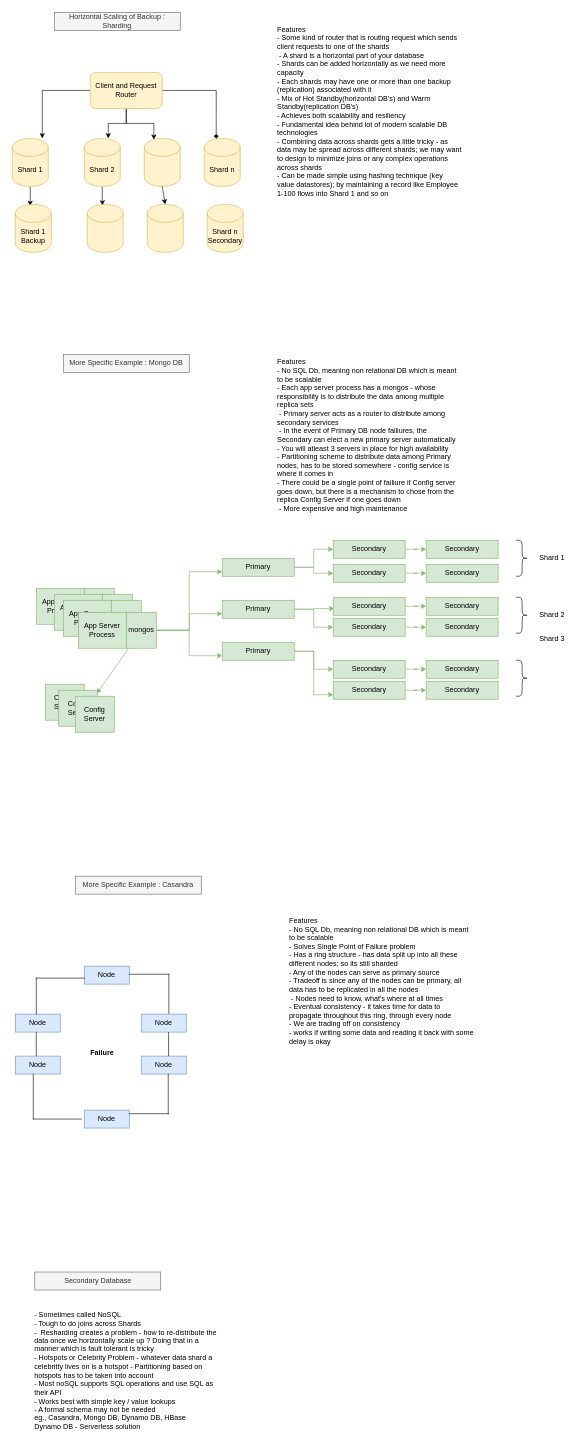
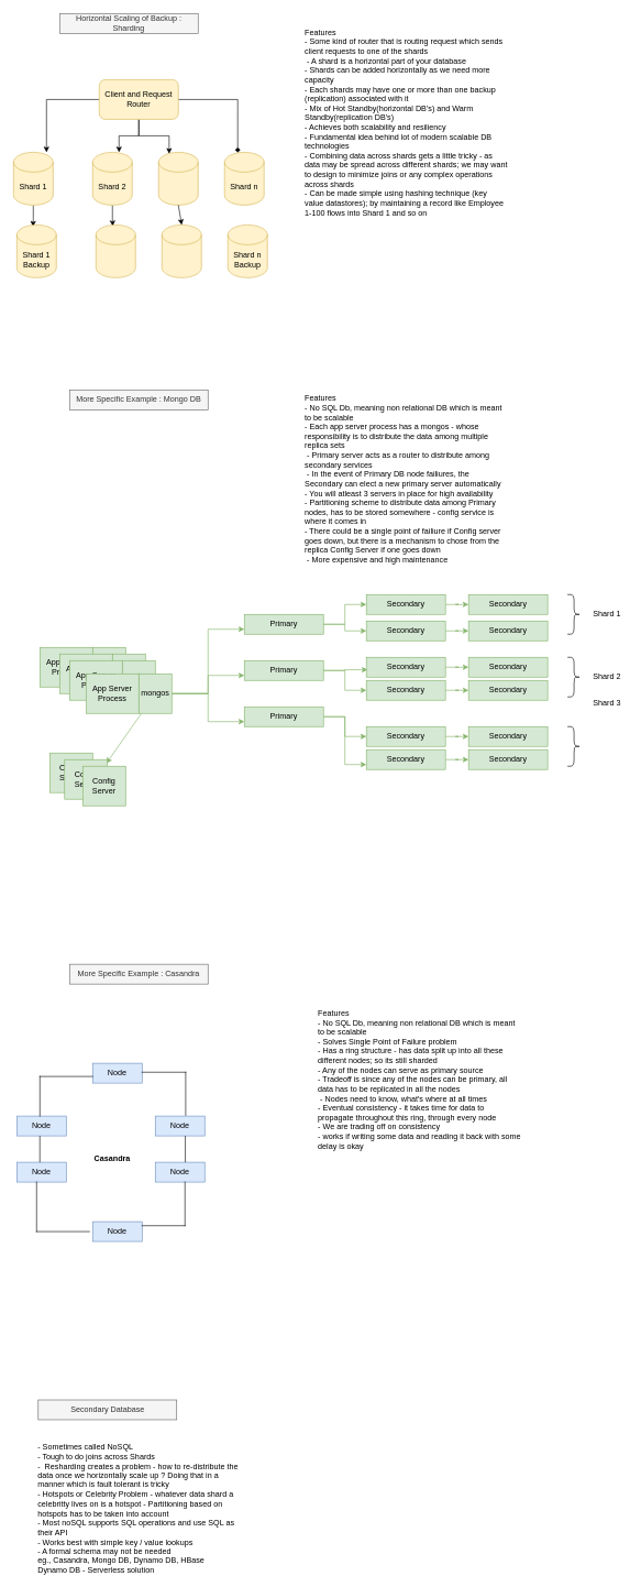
  <mxCell id="0" />
  <mxCell id="1" parent="0" />
  <mxCell id="2" value="Horizontal Scaling of Backup : Sharding" style="text;strokeColor=#666666;align=center;fillColor=#f5f5f5;html=1;verticalAlign=middle;whiteSpace=wrap;rounded=0;fontColor=#333333;" vertex="1" parent="1"><mxGeometry x="90" y="20" width="210" height="30" as="geometry" /></mxCell>
  <mxCell id="3" value="Features&lt;br&gt;- Some kind of router that is routing request which sends client requests to one of the shards&lt;br&gt;&amp;nbsp;- A shard is a horizontal part of your database&lt;br&gt;- Shards can be added horizontally as we need more capacity&lt;br&gt;- Each shards may have one or more than one backup (replication) associated with it&lt;br&gt;- Mix of Hot Standby(horizontal DB's) and Warm Standby(replication DB's)&lt;br&gt;- Achieves both scalability and resiliency&lt;br&gt;- Fundamental idea behind lot of modern scalable DB technologies&lt;br&gt;- Combining data across shards gets a little tricky - as data may be spread across different shards; we may want to design to minimize joins or any complex operations across shards&lt;span style=&quot;white-space: pre;&quot;&gt;&#09;&lt;/span&gt;&lt;br&gt;- Can be made simple using hashing technique (key value datastores); by maintaining a record like Employee 1-100 flows into Shard 1 and so on" style="text;strokeColor=none;align=left;fillColor=none;html=1;verticalAlign=middle;whiteSpace=wrap;rounded=0;" vertex="1" parent="1"><mxGeometry x="460" y="170" width="310" height="30" as="geometry" /></mxCell>
  <mxCell id="4" style="edgeStyle=orthogonalEdgeStyle;rounded=0;orthogonalLoop=1;jettySize=auto;html=1;entryX=0.833;entryY=0;entryDx=0;entryDy=0;entryPerimeter=0;" edge="1" parent="1" source="8" target="10"><mxGeometry relative="1" as="geometry" /></mxCell>
  <mxCell id="5" style="edgeStyle=orthogonalEdgeStyle;rounded=0;orthogonalLoop=1;jettySize=auto;html=1;entryX=0.667;entryY=0;entryDx=0;entryDy=0;entryPerimeter=0;" edge="1" parent="1" source="8" target="12"><mxGeometry relative="1" as="geometry" /></mxCell>
  <mxCell id="6" style="edgeStyle=orthogonalEdgeStyle;rounded=0;orthogonalLoop=1;jettySize=auto;html=1;entryX=0.267;entryY=0.028;entryDx=0;entryDy=0;entryPerimeter=0;" edge="1" parent="1" source="8" target="13"><mxGeometry relative="1" as="geometry" /></mxCell>
  <mxCell id="7" style="edgeStyle=orthogonalEdgeStyle;rounded=0;orthogonalLoop=1;jettySize=auto;html=1;entryX=0.333;entryY=0.008;entryDx=0;entryDy=0;entryPerimeter=0;endArrow=diamond;" edge="1" parent="1" source="8" target="14"><mxGeometry relative="1" as="geometry" /></mxCell>
  <mxCell id="8" value="Client and Request Router" style="whiteSpace=wrap;html=1;fillColor=#fff2cc;strokeColor=#d6b656;rounded=1;" vertex="1" parent="1"><mxGeometry x="150" y="120" width="120" height="60" as="geometry" /></mxCell>
  <mxCell id="9" style="edgeStyle=orthogonalEdgeStyle;rounded=0;orthogonalLoop=1;jettySize=auto;html=1;entryX=0.41;entryY=0.033;entryDx=0;entryDy=0;entryPerimeter=0;" edge="1" parent="1" source="10" target="15"><mxGeometry relative="1" as="geometry" /></mxCell>
  <mxCell id="10" value="Shard 1" style="shape=cylinder3;whiteSpace=wrap;html=1;boundedLbl=1;backgroundOutline=1;size=15;fillColor=#fff2cc;strokeColor=#d6b656;" vertex="1" parent="1"><mxGeometry x="20" y="230" width="60" height="80" as="geometry" /></mxCell>
  <mxCell id="11" style="edgeStyle=orthogonalEdgeStyle;rounded=0;orthogonalLoop=1;jettySize=auto;html=1;entryX=0.423;entryY=0.023;entryDx=0;entryDy=0;entryPerimeter=0;" edge="1" parent="1" source="12" target="16"><mxGeometry relative="1" as="geometry" /></mxCell>
  <mxCell id="12" value="Shard 2" style="shape=cylinder3;whiteSpace=wrap;html=1;boundedLbl=1;backgroundOutline=1;size=15;fillColor=#fff2cc;strokeColor=#d6b656;" vertex="1" parent="1"><mxGeometry x="140" y="230" width="60" height="80" as="geometry" /></mxCell>
  <mxCell id="13" value="" style="shape=cylinder3;whiteSpace=wrap;html=1;boundedLbl=1;backgroundOutline=1;size=15;fillColor=#fff2cc;strokeColor=#d6b656;" vertex="1" parent="1"><mxGeometry x="240" y="230" width="60" height="80" as="geometry" /></mxCell>
  <mxCell id="14" value="Shard n" style="shape=cylinder3;whiteSpace=wrap;html=1;boundedLbl=1;backgroundOutline=1;size=15;fillColor=#fff2cc;strokeColor=#d6b656;" vertex="1" parent="1"><mxGeometry x="340" y="230" width="60" height="80" as="geometry" /></mxCell>
  <mxCell id="15" value="Shard 1 Backup" style="shape=cylinder3;whiteSpace=wrap;html=1;boundedLbl=1;backgroundOutline=1;size=15;fillColor=#fff2cc;strokeColor=#d6b656;" vertex="1" parent="1"><mxGeometry x="25" y="340" width="60" height="80" as="geometry" /></mxCell>
  <mxCell id="16" value="" style="shape=cylinder3;whiteSpace=wrap;html=1;boundedLbl=1;backgroundOutline=1;size=15;fillColor=#fff2cc;strokeColor=#d6b656;" vertex="1" parent="1"><mxGeometry x="145" y="340" width="60" height="80" as="geometry" /></mxCell>
  <mxCell id="17" value="" style="shape=cylinder3;whiteSpace=wrap;html=1;boundedLbl=1;backgroundOutline=1;size=15;fillColor=#fff2cc;strokeColor=#d6b656;" vertex="1" parent="1"><mxGeometry x="245" y="340" width="60" height="80" as="geometry" /></mxCell>
- <mxCell id="18" value="Shard n&lt;br&gt;Secondary" style="shape=cylinder3;whiteSpace=wrap;html=1;boundedLbl=1;backgroundOutline=1;size=15;fillColor=#fff2cc;strokeColor=#d6b656;" vertex="1" parent="1"><mxGeometry x="345" y="340" width="60" height="80" as="geometry" /></mxCell>
+ <mxCell id="18" value="Shard n&lt;br&gt;Backup" style="shape=cylinder3;whiteSpace=wrap;html=1;boundedLbl=1;backgroundOutline=1;size=15;fillColor=#fff2cc;strokeColor=#d6b656;" vertex="1" parent="1"><mxGeometry x="345" y="340" width="60" height="80" as="geometry" /></mxCell>
  <mxCell id="19" value="" style="endArrow=classic;html=1;rounded=0;entryX=0.5;entryY=0;entryDx=0;entryDy=0;entryPerimeter=0;exitX=0.5;exitY=1;exitDx=0;exitDy=0;exitPerimeter=0;" edge="1" parent="1" source="13" target="17"><mxGeometry width="50" height="50" relative="1" as="geometry"><mxPoint x="250" y="320" as="sourcePoint" /><mxPoint x="300" y="270" as="targetPoint" /></mxGeometry></mxCell>
  <mxCell id="20" value="More Specific Example : Mongo DB" style="text;strokeColor=#666666;align=center;fillColor=#f5f5f5;html=1;verticalAlign=middle;whiteSpace=wrap;rounded=0;fontColor=#333333;" vertex="1" parent="1"><mxGeometry x="105" y="590" width="210" height="30" as="geometry" /></mxCell>
  <mxCell id="21" value="Features&lt;br&gt;- No SQL Db, meaning non relational DB which is meant to be scalable&lt;br&gt;- Each app server process has a mongos - whose responsibility is to distribute the data among multiple replica sets&lt;br&gt;&amp;nbsp;- Primary server acts as a router to distribute among secondary services&lt;br&gt;&amp;nbsp;- In the event of Primary DB node failiures, the Secondary can elect a new primary server automatically&lt;br&gt;- You will atleast 3 servers in place for high availability&lt;br&gt;- Partitioning scheme to distribute data among Primary nodes, has to be stored somewhere - config service is where it comes in&lt;br&gt;- There could be a single point of failiure if Config server goes down, but there is a mechanism to chose from the replica Config Server if one goes down&lt;br&gt;&amp;nbsp;- More expensive and high maintenance" style="text;strokeColor=none;align=left;fillColor=none;html=1;verticalAlign=middle;whiteSpace=wrap;rounded=0;" vertex="1" parent="1"><mxGeometry x="460" y="710" width="310" height="30" as="geometry" /></mxCell>
  <mxCell id="22" value="App Server&lt;br&gt;Process" style="rounded=0;whiteSpace=wrap;html=1;fillColor=#d5e8d4;strokeColor=#82b366;" vertex="1" parent="1"><mxGeometry x="60" y="980" width="80" height="60" as="geometry" /></mxCell>
  <mxCell id="23" value="mongos" style="rounded=0;whiteSpace=wrap;html=1;fillColor=#d5e8d4;strokeColor=#82b366;" vertex="1" parent="1"><mxGeometry x="140" y="980" width="50" height="60" as="geometry" /></mxCell>
  <mxCell id="24" value="App Server&lt;br&gt;Process" style="rounded=0;whiteSpace=wrap;html=1;fillColor=#d5e8d4;strokeColor=#82b366;" vertex="1" parent="1"><mxGeometry x="90" y="990" width="80" height="60" as="geometry" /></mxCell>
  <mxCell id="25" value="mongos" style="rounded=0;whiteSpace=wrap;html=1;fillColor=#d5e8d4;strokeColor=#82b366;" vertex="1" parent="1"><mxGeometry x="170" y="990" width="50" height="60" as="geometry" /></mxCell>
  <mxCell id="26" value="App Server&lt;br&gt;Process" style="rounded=0;whiteSpace=wrap;html=1;fillColor=#d5e8d4;strokeColor=#82b366;" vertex="1" parent="1"><mxGeometry x="105" y="1000" width="80" height="60" as="geometry" /></mxCell>
  <mxCell id="27" value="mongos" style="rounded=0;whiteSpace=wrap;html=1;fillColor=#d5e8d4;strokeColor=#82b366;" vertex="1" parent="1"><mxGeometry x="185" y="1000" width="50" height="60" as="geometry" /></mxCell>
  <mxCell id="28" value="App Server&lt;br&gt;Process" style="rounded=0;whiteSpace=wrap;html=1;fillColor=#d5e8d4;strokeColor=#82b366;" vertex="1" parent="1"><mxGeometry x="130" y="1020" width="80" height="60" as="geometry" /></mxCell>
  <mxCell id="29" style="edgeStyle=orthogonalEdgeStyle;rounded=0;orthogonalLoop=1;jettySize=auto;html=1;exitX=1;exitY=0.5;exitDx=0;exitDy=0;entryX=0;entryY=0.75;entryDx=0;entryDy=0;fillColor=#d5e8d4;strokeColor=#82b366;" edge="1" parent="1" source="33" target="36"><mxGeometry relative="1" as="geometry" /></mxCell>
  <mxCell id="30" style="edgeStyle=orthogonalEdgeStyle;rounded=0;orthogonalLoop=1;jettySize=auto;html=1;entryX=0;entryY=0.75;entryDx=0;entryDy=0;fillColor=#d5e8d4;strokeColor=#82b366;" edge="1" parent="1" source="33" target="39"><mxGeometry relative="1" as="geometry" /></mxCell>
  <mxCell id="31" style="edgeStyle=orthogonalEdgeStyle;rounded=0;orthogonalLoop=1;jettySize=auto;html=1;entryX=0;entryY=0.75;entryDx=0;entryDy=0;fillColor=#d5e8d4;strokeColor=#82b366;" edge="1" parent="1" source="33" target="42"><mxGeometry relative="1" as="geometry" /></mxCell>
  <mxCell id="32" style="rounded=0;orthogonalLoop=1;jettySize=auto;html=1;entryX=0.975;entryY=0.093;entryDx=0;entryDy=0;entryPerimeter=0;fillColor=#d5e8d4;strokeColor=#82b366;" edge="1" parent="1" source="33" target="62"><mxGeometry relative="1" as="geometry" /></mxCell>
  <mxCell id="33" value="mongos" style="rounded=0;whiteSpace=wrap;html=1;fillColor=#d5e8d4;strokeColor=#82b366;" vertex="1" parent="1"><mxGeometry x="210" y="1020" width="50" height="60" as="geometry" /></mxCell>
  <mxCell id="34" style="edgeStyle=orthogonalEdgeStyle;rounded=0;orthogonalLoop=1;jettySize=auto;html=1;exitX=1;exitY=0.5;exitDx=0;exitDy=0;entryX=0;entryY=0.5;entryDx=0;entryDy=0;fillColor=#d5e8d4;strokeColor=#82b366;" edge="1" parent="1" source="36" target="44"><mxGeometry relative="1" as="geometry" /></mxCell>
  <mxCell id="35" style="edgeStyle=orthogonalEdgeStyle;rounded=0;orthogonalLoop=1;jettySize=auto;html=1;entryX=0;entryY=0.5;entryDx=0;entryDy=0;fillColor=#d5e8d4;strokeColor=#82b366;" edge="1" parent="1" source="36" target="50"><mxGeometry relative="1" as="geometry" /></mxCell>
  <mxCell id="36" value="Primary" style="rounded=0;whiteSpace=wrap;html=1;fillColor=#d5e8d4;strokeColor=#82b366;" vertex="1" parent="1"><mxGeometry x="370" y="930" width="120" height="30" as="geometry" /></mxCell>
  <mxCell id="37" style="edgeStyle=orthogonalEdgeStyle;rounded=0;orthogonalLoop=1;jettySize=auto;html=1;entryX=0.015;entryY=0.629;entryDx=0;entryDy=0;entryPerimeter=0;fillColor=#d5e8d4;strokeColor=#82b366;" edge="1" parent="1" source="39" target="46"><mxGeometry relative="1" as="geometry" /></mxCell>
  <mxCell id="38" style="edgeStyle=orthogonalEdgeStyle;rounded=0;orthogonalLoop=1;jettySize=auto;html=1;fillColor=#d5e8d4;strokeColor=#82b366;" edge="1" parent="1" source="39" target="52"><mxGeometry relative="1" as="geometry" /></mxCell>
  <mxCell id="39" value="Primary" style="rounded=0;whiteSpace=wrap;html=1;fillColor=#d5e8d4;strokeColor=#82b366;" vertex="1" parent="1"><mxGeometry x="370" y="1000" width="120" height="30" as="geometry" /></mxCell>
  <mxCell id="40" style="edgeStyle=orthogonalEdgeStyle;rounded=0;orthogonalLoop=1;jettySize=auto;html=1;fillColor=#d5e8d4;strokeColor=#82b366;" edge="1" parent="1" source="42" target="48"><mxGeometry relative="1" as="geometry" /></mxCell>
  <mxCell id="41" style="edgeStyle=orthogonalEdgeStyle;rounded=0;orthogonalLoop=1;jettySize=auto;html=1;entryX=0;entryY=0.75;entryDx=0;entryDy=0;fillColor=#d5e8d4;strokeColor=#82b366;" edge="1" parent="1" source="42" target="54"><mxGeometry relative="1" as="geometry" /></mxCell>
  <mxCell id="42" value="Primary" style="rounded=0;whiteSpace=wrap;html=1;fillColor=#d5e8d4;strokeColor=#82b366;" vertex="1" parent="1"><mxGeometry x="370" y="1070" width="120" height="30" as="geometry" /></mxCell>
  <mxCell id="43" style="edgeStyle=orthogonalEdgeStyle;rounded=0;orthogonalLoop=1;jettySize=auto;html=1;entryX=0;entryY=0.5;entryDx=0;entryDy=0;fillColor=#d5e8d4;strokeColor=#82b366;" edge="1" parent="1" source="44" target="55"><mxGeometry relative="1" as="geometry" /></mxCell>
  <mxCell id="44" value="Secondary" style="rounded=0;whiteSpace=wrap;html=1;fillColor=#d5e8d4;strokeColor=#82b366;" vertex="1" parent="1"><mxGeometry x="555" y="900" width="120" height="30" as="geometry" /></mxCell>
  <mxCell id="45" style="edgeStyle=orthogonalEdgeStyle;rounded=0;orthogonalLoop=1;jettySize=auto;html=1;entryX=0;entryY=0.5;entryDx=0;entryDy=0;fillColor=#d5e8d4;strokeColor=#82b366;" edge="1" parent="1" source="46" target="56"><mxGeometry relative="1" as="geometry" /></mxCell>
  <mxCell id="46" value="Secondary" style="rounded=0;whiteSpace=wrap;html=1;fillColor=#d5e8d4;strokeColor=#82b366;" vertex="1" parent="1"><mxGeometry x="555" y="995" width="120" height="30" as="geometry" /></mxCell>
  <mxCell id="47" style="edgeStyle=orthogonalEdgeStyle;rounded=0;orthogonalLoop=1;jettySize=auto;html=1;entryX=0;entryY=0.5;entryDx=0;entryDy=0;fillColor=#d5e8d4;strokeColor=#82b366;" edge="1" parent="1" source="48" target="57"><mxGeometry relative="1" as="geometry" /></mxCell>
  <mxCell id="48" value="Secondary" style="rounded=0;whiteSpace=wrap;html=1;fillColor=#d5e8d4;strokeColor=#82b366;" vertex="1" parent="1"><mxGeometry x="555" y="1100" width="120" height="30" as="geometry" /></mxCell>
  <mxCell id="49" style="edgeStyle=orthogonalEdgeStyle;rounded=0;orthogonalLoop=1;jettySize=auto;html=1;entryX=0;entryY=0.5;entryDx=0;entryDy=0;fillColor=#d5e8d4;strokeColor=#82b366;" edge="1" parent="1" source="50" target="58"><mxGeometry relative="1" as="geometry" /></mxCell>
  <mxCell id="50" value="Secondary" style="rounded=0;whiteSpace=wrap;html=1;fillColor=#d5e8d4;strokeColor=#82b366;" vertex="1" parent="1"><mxGeometry x="555" y="940" width="120" height="30" as="geometry" /></mxCell>
  <mxCell id="51" style="edgeStyle=orthogonalEdgeStyle;rounded=0;orthogonalLoop=1;jettySize=auto;html=1;entryX=0;entryY=0.5;entryDx=0;entryDy=0;fillColor=#d5e8d4;strokeColor=#82b366;" edge="1" parent="1" source="52" target="59"><mxGeometry relative="1" as="geometry" /></mxCell>
  <mxCell id="52" value="Secondary" style="rounded=0;whiteSpace=wrap;html=1;fillColor=#d5e8d4;strokeColor=#82b366;" vertex="1" parent="1"><mxGeometry x="555" y="1030" width="120" height="30" as="geometry" /></mxCell>
  <mxCell id="53" style="edgeStyle=orthogonalEdgeStyle;rounded=0;orthogonalLoop=1;jettySize=auto;html=1;entryX=0;entryY=0.5;entryDx=0;entryDy=0;fillColor=#d5e8d4;strokeColor=#82b366;" edge="1" parent="1" source="54" target="60"><mxGeometry relative="1" as="geometry" /></mxCell>
  <mxCell id="54" value="Secondary" style="rounded=0;whiteSpace=wrap;html=1;fillColor=#d5e8d4;strokeColor=#82b366;" vertex="1" parent="1"><mxGeometry x="555" y="1135" width="120" height="30" as="geometry" /></mxCell>
  <mxCell id="55" value="Secondary" style="rounded=0;whiteSpace=wrap;html=1;fillColor=#d5e8d4;strokeColor=#82b366;" vertex="1" parent="1"><mxGeometry x="710" y="900" width="120" height="30" as="geometry" /></mxCell>
  <mxCell id="56" value="Secondary" style="rounded=0;whiteSpace=wrap;html=1;fillColor=#d5e8d4;strokeColor=#82b366;" vertex="1" parent="1"><mxGeometry x="710" y="995" width="120" height="30" as="geometry" /></mxCell>
  <mxCell id="57" value="Secondary" style="rounded=0;whiteSpace=wrap;html=1;fillColor=#d5e8d4;strokeColor=#82b366;" vertex="1" parent="1"><mxGeometry x="710" y="1100" width="120" height="30" as="geometry" /></mxCell>
  <mxCell id="58" value="Secondary" style="rounded=0;whiteSpace=wrap;html=1;fillColor=#d5e8d4;strokeColor=#82b366;" vertex="1" parent="1"><mxGeometry x="710" y="940" width="120" height="30" as="geometry" /></mxCell>
  <mxCell id="59" value="Secondary" style="rounded=0;whiteSpace=wrap;html=1;fillColor=#d5e8d4;strokeColor=#82b366;" vertex="1" parent="1"><mxGeometry x="710" y="1030" width="120" height="30" as="geometry" /></mxCell>
  <mxCell id="60" value="Secondary" style="rounded=0;whiteSpace=wrap;html=1;fillColor=#d5e8d4;strokeColor=#82b366;" vertex="1" parent="1"><mxGeometry x="710" y="1135" width="120" height="30" as="geometry" /></mxCell>
  <mxCell id="61" value="Config Server" style="rounded=0;whiteSpace=wrap;html=1;fillColor=#d5e8d4;strokeColor=#82b366;" vertex="1" parent="1"><mxGeometry x="75" y="1140" width="65" height="60" as="geometry" /></mxCell>
  <mxCell id="62" value="Config Server" style="rounded=0;whiteSpace=wrap;html=1;fillColor=#d5e8d4;strokeColor=#82b366;" vertex="1" parent="1"><mxGeometry x="97.5" y="1150" width="65" height="60" as="geometry" /></mxCell>
  <mxCell id="63" value="Config Server" style="rounded=0;whiteSpace=wrap;html=1;fillColor=#d5e8d4;strokeColor=#82b366;" vertex="1" parent="1"><mxGeometry x="125" y="1160" width="65" height="60" as="geometry" /></mxCell>
  <mxCell id="64" value="" style="shape=curlyBracket;whiteSpace=wrap;html=1;rounded=1;flipH=1;labelPosition=right;verticalLabelPosition=middle;align=left;verticalAlign=middle;" vertex="1" parent="1"><mxGeometry x="860" y="900" width="20" height="60" as="geometry" /></mxCell>
  <mxCell id="65" value="Shard 1" style="text;strokeColor=none;align=center;fillColor=none;html=1;verticalAlign=middle;whiteSpace=wrap;rounded=0;" vertex="1" parent="1"><mxGeometry x="890" y="915" width="60" height="30" as="geometry" /></mxCell>
  <mxCell id="66" value="" style="shape=curlyBracket;whiteSpace=wrap;html=1;rounded=1;flipH=1;labelPosition=right;verticalLabelPosition=middle;align=left;verticalAlign=middle;" vertex="1" parent="1"><mxGeometry x="860" y="995" width="20" height="60" as="geometry" /></mxCell>
  <mxCell id="67" value="Shard 2" style="text;strokeColor=none;align=center;fillColor=none;html=1;verticalAlign=middle;whiteSpace=wrap;rounded=0;" vertex="1" parent="1"><mxGeometry x="890" y="1010" width="60" height="30" as="geometry" /></mxCell>
  <mxCell id="68" value="" style="shape=curlyBracket;whiteSpace=wrap;html=1;rounded=1;flipH=1;labelPosition=right;verticalLabelPosition=middle;align=left;verticalAlign=middle;" vertex="1" parent="1"><mxGeometry x="860" y="1100" width="20" height="60" as="geometry" /></mxCell>
  <mxCell id="69" value="Shard 3" style="text;strokeColor=none;align=center;fillColor=none;html=1;verticalAlign=middle;whiteSpace=wrap;rounded=0;" vertex="1" parent="1"><mxGeometry x="890" y="1050" width="60" height="30" as="geometry" /></mxCell>
- <mxCell id="70" value="More Specific Example : Casandra" style="text;strokeColor=#666666;align=center;fillColor=#f5f5f5;html=1;verticalAlign=middle;whiteSpace=wrap;rounded=0;fontColor=#333333;" vertex="1" parent="1"><mxGeometry x="125" y="1460" width="210" height="30" as="geometry" /></mxCell>
+ <mxCell id="70" value="More Specific Example : Casandra" style="text;strokeColor=#666666;align=center;fillColor=#f5f5f5;html=1;verticalAlign=middle;whiteSpace=wrap;rounded=0;fontColor=#333333;" vertex="1" parent="1"><mxGeometry x="105" y="1460" width="210" height="30" as="geometry" /></mxCell>
  <mxCell id="71" value="Features&lt;br&gt;- No SQL Db, meaning non relational DB which is meant to be scalable&lt;br&gt;- Solves Single Point of Failure problem&lt;br&gt;- Has a ring structure - has data split up into all these different nodes; so its still sharded&lt;br&gt;- Any of the nodes can serve as primary source&lt;br&gt;- Tradeoff is since any of the nodes can be primary, all data has to be replicated in all the nodes&lt;br&gt;&amp;nbsp;- Nodes need to know, what's where at all times&lt;br&gt;- Eventual consistency - it takes time for data to propagate throughout this ring, through every node&lt;br&gt;- We are trading off on consistency&lt;br&gt;- works if writing some data and reading it back with some delay is okay" style="text;strokeColor=none;align=left;fillColor=none;html=1;verticalAlign=middle;whiteSpace=wrap;rounded=0;" vertex="1" parent="1"><mxGeometry x="480" y="1620" width="310" height="30" as="geometry" /></mxCell>
  <mxCell id="72" value="Node" style="rounded=0;whiteSpace=wrap;html=1;fillColor=#dae8fc;strokeColor=#6c8ebf;" vertex="1" parent="1"><mxGeometry x="25" y="1690" width="75" height="30" as="geometry" /></mxCell>
  <mxCell id="73" value="Node" style="rounded=0;whiteSpace=wrap;html=1;fillColor=#dae8fc;strokeColor=#6c8ebf;" vertex="1" parent="1"><mxGeometry x="25" y="1760" width="75" height="30" as="geometry" /></mxCell>
  <mxCell id="74" value="Node" style="rounded=0;whiteSpace=wrap;html=1;fillColor=#dae8fc;strokeColor=#6c8ebf;" vertex="1" parent="1"><mxGeometry x="235" y="1690" width="75" height="30" as="geometry" /></mxCell>
  <mxCell id="75" value="Node" style="rounded=0;whiteSpace=wrap;html=1;fillColor=#dae8fc;strokeColor=#6c8ebf;" vertex="1" parent="1"><mxGeometry x="235" y="1760" width="75" height="30" as="geometry" /></mxCell>
  <mxCell id="76" value="Node" style="rounded=0;whiteSpace=wrap;html=1;fillColor=#dae8fc;strokeColor=#6c8ebf;" vertex="1" parent="1"><mxGeometry x="140" y="1610" width="75" height="30" as="geometry" /></mxCell>
  <mxCell id="77" value="Node" style="rounded=0;whiteSpace=wrap;html=1;fillColor=#dae8fc;strokeColor=#6c8ebf;" vertex="1" parent="1"><mxGeometry x="140" y="1850" width="75" height="30" as="geometry" /></mxCell>
  <mxCell id="78" value="" style="shape=partialRectangle;whiteSpace=wrap;html=1;bottom=0;right=0;fillColor=none;" vertex="1" parent="1"><mxGeometry x="60" y="1630" width="80" height="60" as="geometry" /></mxCell>
  <mxCell id="79" value="" style="shape=partialRectangle;whiteSpace=wrap;html=1;bottom=0;right=0;fillColor=none;rotation=90;" vertex="1" parent="1"><mxGeometry x="215.54" y="1623.04" width="65" height="66.08" as="geometry" /></mxCell>
  <mxCell id="80" value="" style="endArrow=none;html=1;rounded=0;entryX=0.5;entryY=1;entryDx=0;entryDy=0;" edge="1" parent="1"><mxGeometry width="50" height="50" relative="1" as="geometry"><mxPoint x="280.54" y="1760" as="sourcePoint" /><mxPoint x="280.54" y="1720" as="targetPoint" /></mxGeometry></mxCell>
  <mxCell id="81" value="" style="endArrow=none;html=1;rounded=0;entryX=0.5;entryY=1;entryDx=0;entryDy=0;" edge="1" parent="1"><mxGeometry width="50" height="50" relative="1" as="geometry"><mxPoint x="59.93" y="1760" as="sourcePoint" /><mxPoint x="59.93" y="1720" as="targetPoint" /></mxGeometry></mxCell>
  <mxCell id="82" value="" style="shape=partialRectangle;whiteSpace=wrap;html=1;bottom=0;right=0;fillColor=none;rotation=-90;" vertex="1" parent="1"><mxGeometry x="57.5" y="1787.5" width="75" height="80" as="geometry" /></mxCell>
  <mxCell id="83" value="" style="shape=partialRectangle;whiteSpace=wrap;html=1;bottom=0;right=0;fillColor=none;rotation=-180;" vertex="1" parent="1"><mxGeometry x="215" y="1790" width="65" height="66.08" as="geometry" /></mxCell>
- <mxCell id="84" value="&lt;b&gt;Failure&lt;/b&gt;" style="text;strokeColor=none;align=center;fillColor=none;html=1;verticalAlign=middle;whiteSpace=wrap;rounded=0;" vertex="1" parent="1"><mxGeometry x="140" y="1740" width="60" height="30" as="geometry" /></mxCell>
+ <mxCell id="84" value="&lt;b&gt;Casandra&lt;/b&gt;" style="text;strokeColor=none;align=center;fillColor=none;html=1;verticalAlign=middle;whiteSpace=wrap;rounded=0;" vertex="1" parent="1"><mxGeometry x="140" y="1740" width="60" height="30" as="geometry" /></mxCell>
  <mxCell id="85" value="Secondary Database" style="text;strokeColor=#666666;align=center;fillColor=#f5f5f5;html=1;verticalAlign=middle;whiteSpace=wrap;rounded=0;fontColor=#333333;" vertex="1" parent="1"><mxGeometry x="57.5" y="2120" width="210" height="30" as="geometry" /></mxCell>
  <mxCell id="86" value="- Sometimes called NoSQL&lt;br&gt;- Tough to do joins across Shards&lt;br&gt;-&amp;nbsp; Resharding creates a problem - how to re-distribute the data once we horizontally scale up ? Doing that in a manner which is fault tolerant is tricky&lt;br&gt;- Hotspots or Celebrity Problem - whatever data shard a celebritty lives on is a hotspot - Partitioning based on hotspots has to be taken into account&lt;br&gt;- Most noSQL supports SQL operations and use SQL as their API&lt;br&gt;- Works best with simple key / value lookups&lt;br&gt;- A formal schema may not be needed&lt;br&gt;eg., Casandra, Mongo DB, Dynamo DB, HBase&lt;br&gt;Dynamo DB - Serverless solution" style="text;strokeColor=none;align=left;fillColor=none;html=1;verticalAlign=middle;whiteSpace=wrap;rounded=0;" vertex="1" parent="1"><mxGeometry x="55" y="2270" width="310" height="30" as="geometry" /></mxCell>
